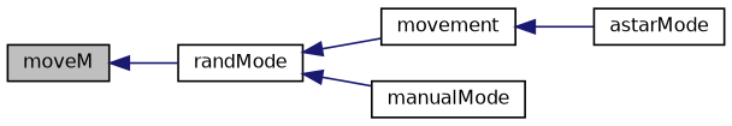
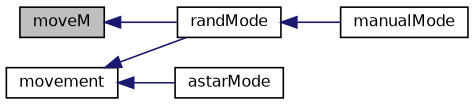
  digraph {
    rankdir=LR
    node [color=black fillcolor=white fontname=Helvetica fontsize=10 shape=record style=filled]
    edge [color=midnightblue dir=back fontname=Helvetica fontsize=10 labelfontname=Helvetica labelfontsize=10 style=solid]
    n1 [fillcolor=grey75 fontcolor=black height=0.2 label=moveM width=0.4]
    n2 [height=0.2 label=randMode width=0.4]
    n3 [height=0.2 label=movement width=0.4]
    n4 [height=0.2 label=astarMode width=0.4]
    n5 [height=0.2 label=manualMode width=0.4]
    n1 -> n2
    n2 -> n5
-   n2 -> n3
+   n3 -> n2
    n3 -> n4
  }
